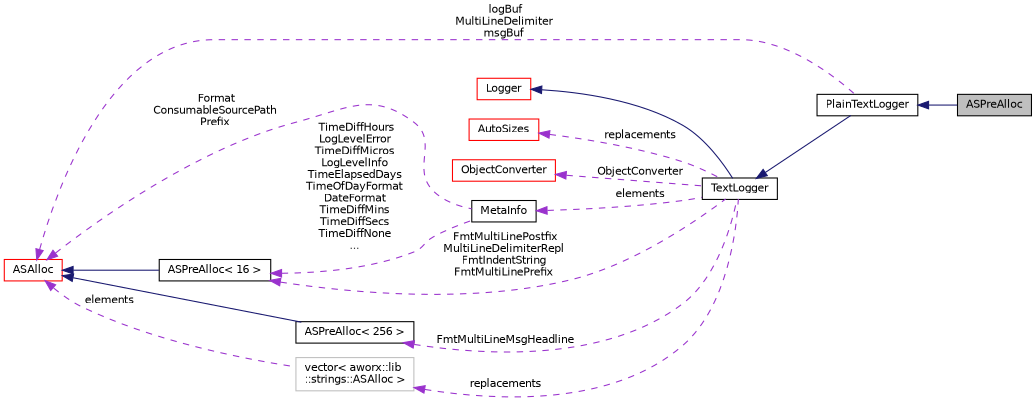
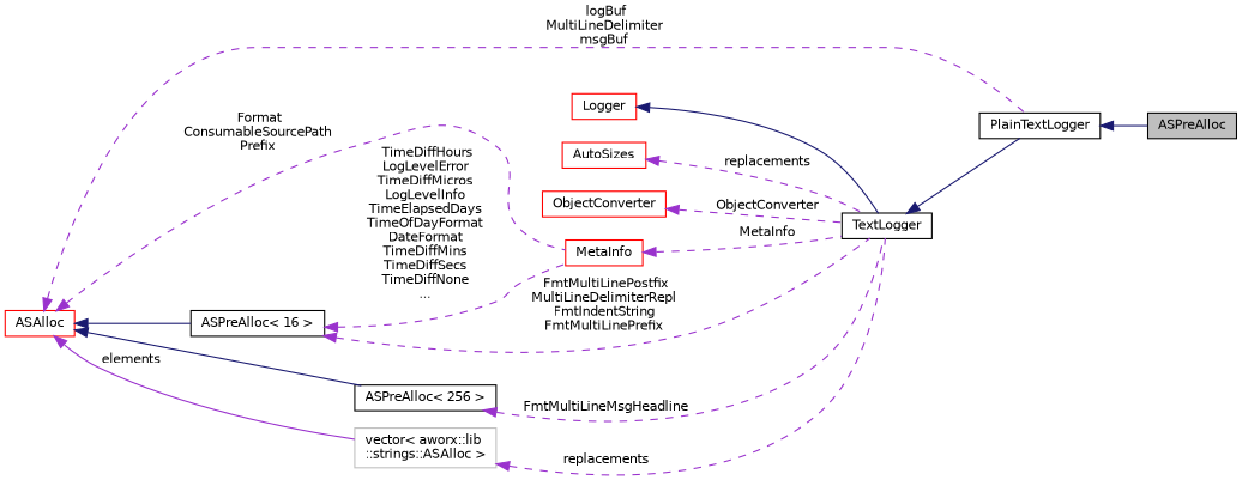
  digraph {
    rankdir=LR
    node [color=black fillcolor=white fontname=Helvetica fontsize=10 shape=record style=filled]
    edge [color=darkorchid3 dir=back fontname=Helvetica fontsize=10 labelfontname=Helvetica labelfontsize=10 style=dashed]
    n1 [fillcolor=grey75 fontcolor=black height=0.2 label=ASPreAlloc width=0.4]
    n2 [height=0.2 label=PlainTextLogger width=0.4]
    n3 [height=0.2 label=TextLogger width=0.4]
    n4 [color=red height=0.2 label=Logger width=0.4]
    n5 [color=red height=0.2 label=AutoSizes width=0.4]
-   n6 [height=0.2 label=MetaInfo width=0.4]
+   n6 [color=red height=0.2 label=MetaInfo width=0.4]
    n7 [height=0.2 label="ASPreAlloc\< 16 \>" width=0.4]
    n8 [color=red height=0.2 label=ASAlloc width=0.4]
    n9 [height=0.2 label="ASPreAlloc\< 256 \>" width=0.4]
    n10 [color=grey75 height=0.2 label="vector\< aworx::lib\l::strings::ASAlloc \>" width=0.4]
    n11 [color=red height=0.2 label=ObjectConverter width=0.4]
    n2 -> n1 [color=midnightblue style=solid]
    n3 -> n2 [color=midnightblue style=solid]
    n4 -> n3 [color=midnightblue style=solid]
    n5 -> n3 [label=" replacements"]
-   n6 -> n3 [label=" elements"]
+   n6 -> n3 [label=" MetaInfo"]
    n7 -> n3 [label=" FmtMultiLinePostfix\nMultiLineDelimiterRepl\nFmtIndentString\nFmtMultiLinePrefix"]
    n7 -> n6 [label=" TimeDiffHours\nLogLevelError\nTimeDiffMicros\nLogLevelInfo\nTimeElapsedDays\nTimeOfDayFormat\nDateFormat\nTimeDiffMins\nTimeDiffSecs\nTimeDiffNone\n..."]
    n8 -> n2 [label=" logBuf\nMultiLineDelimiter\nmsgBuf"]
    n8 -> n6 [label=" Format\nConsumableSourcePath\lPrefix"]
    n8 -> n7 [color=midnightblue style=solid]
    n8 -> n9 [color=midnightblue style=solid]
-   n8 -> n10 [label=" elements"]
+   n8 -> n10 [label=" elements" style=solid]
    n9 -> n3 [label=" FmtMultiLineMsgHeadline"]
    n10 -> n3 [label=" replacements"]
    n11 -> n3 [label=" ObjectConverter"]
  }
